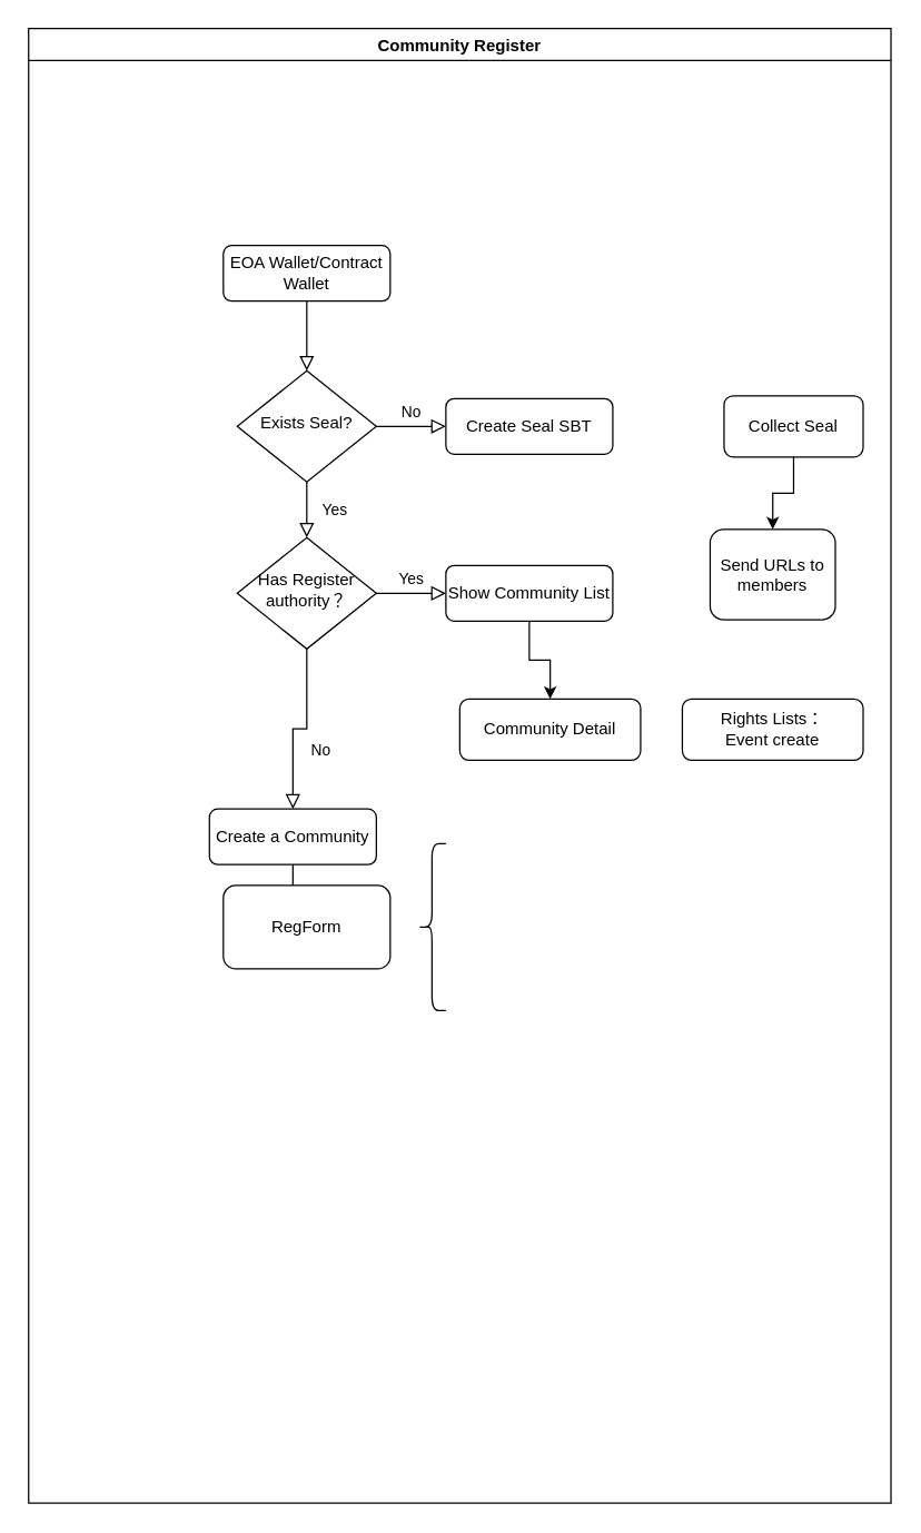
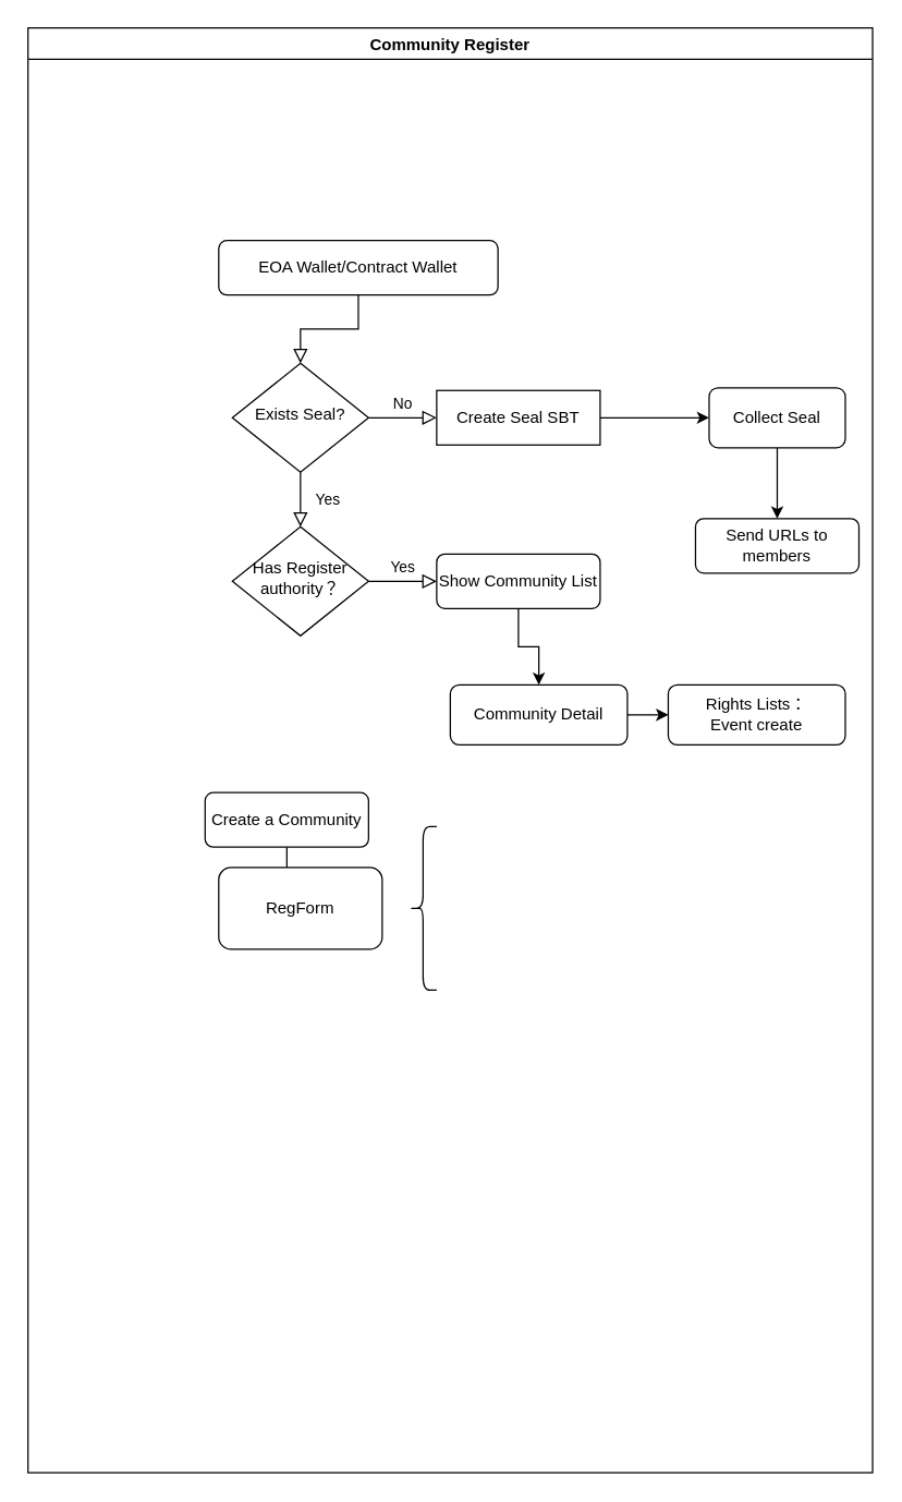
  <mxCell id="0" />
  <mxCell id="1" parent="0" />
  <mxCell id="2" value="Community Register" style="swimlane;" vertex="1" parent="1"><mxGeometry x="20" y="20" width="620" height="1060" as="geometry" /></mxCell>
- <mxCell id="3" value="EOA Wallet/Contract Wallet" style="rounded=1;whiteSpace=wrap;html=1;fontSize=12;glass=0;strokeWidth=1;shadow=0;" parent="2" vertex="1"><mxGeometry x="140" y="156" width="120" height="40" as="geometry" /></mxCell>
+ <mxCell id="3" value="EOA Wallet/Contract Wallet" style="rounded=1;whiteSpace=wrap;html=1;fontSize=12;glass=0;strokeWidth=1;shadow=0;" parent="2" vertex="1"><mxGeometry x="140" y="156" width="205" height="40" as="geometry" /></mxCell>
  <mxCell id="4" value="Exists Seal?" style="rhombus;whiteSpace=wrap;html=1;shadow=0;fontFamily=Helvetica;fontSize=12;align=center;strokeWidth=1;spacing=6;spacingTop=-4;" parent="2" vertex="1"><mxGeometry x="150" y="246" width="100" height="80" as="geometry" /></mxCell>
  <mxCell id="5" value="" style="rounded=0;html=1;jettySize=auto;orthogonalLoop=1;fontSize=11;endArrow=block;endFill=0;endSize=8;strokeWidth=1;shadow=0;labelBackgroundColor=none;edgeStyle=orthogonalEdgeStyle;" parent="2" source="3" target="4" edge="1"><mxGeometry relative="1" as="geometry" /></mxCell>
- <mxCell id="7" value="Create Seal SBT" style="rounded=1;whiteSpace=wrap;html=1;fontSize=12;glass=0;strokeWidth=1;shadow=0;" parent="2" vertex="1"><mxGeometry x="300" y="266" width="120" height="40" as="geometry" /></mxCell>
+ <mxCell id="6" value="" style="edgeStyle=orthogonalEdgeStyle;rounded=0;orthogonalLoop=1;jettySize=auto;html=1;" edge="1" parent="2" source="7" target="18"><mxGeometry relative="1" as="geometry" /></mxCell>
+ <mxCell id="7" value="Create Seal SBT" style="whiteSpace=wrap;html=1;fontSize=12;glass=0;strokeWidth=1;shadow=0;rounded=0;" parent="2" vertex="1"><mxGeometry x="300" y="266" width="120" height="40" as="geometry" /></mxCell>
  <mxCell id="8" value="No" style="edgeStyle=orthogonalEdgeStyle;rounded=0;html=1;jettySize=auto;orthogonalLoop=1;fontSize=11;endArrow=block;endFill=0;endSize=8;strokeWidth=1;shadow=0;labelBackgroundColor=none;" parent="2" source="4" target="7" edge="1"><mxGeometry y="10" relative="1" as="geometry"><mxPoint as="offset" /></mxGeometry></mxCell>
  <mxCell id="9" value="Has Register authority？" style="rhombus;whiteSpace=wrap;html=1;shadow=0;fontFamily=Helvetica;fontSize=12;align=center;strokeWidth=1;spacing=6;spacingTop=-4;" parent="2" vertex="1"><mxGeometry x="150" y="366" width="100" height="80" as="geometry" /></mxCell>
  <mxCell id="10" value="Yes" style="rounded=0;html=1;jettySize=auto;orthogonalLoop=1;fontSize=11;endArrow=block;endFill=0;endSize=8;strokeWidth=1;shadow=0;labelBackgroundColor=none;edgeStyle=orthogonalEdgeStyle;" parent="2" source="4" target="9" edge="1"><mxGeometry y="20" relative="1" as="geometry"><mxPoint as="offset" /></mxGeometry></mxCell>
  <mxCell id="11" value="" style="edgeStyle=orthogonalEdgeStyle;rounded=0;orthogonalLoop=1;jettySize=auto;html=1;" edge="1" parent="2" source="12" target="23"><mxGeometry relative="1" as="geometry" /></mxCell>
  <mxCell id="12" value="Create a Community" style="rounded=1;whiteSpace=wrap;html=1;fontSize=12;glass=0;strokeWidth=1;shadow=0;" parent="2" vertex="1"><mxGeometry x="130" y="561" width="120" height="40" as="geometry" /></mxCell>
- <mxCell id="13" value="No" style="rounded=0;html=1;jettySize=auto;orthogonalLoop=1;fontSize=11;endArrow=block;endFill=0;endSize=8;strokeWidth=1;shadow=0;labelBackgroundColor=none;edgeStyle=orthogonalEdgeStyle;" parent="2" source="9" target="12" edge="1"><mxGeometry x="0.333" y="20" relative="1" as="geometry"><mxPoint as="offset" /></mxGeometry></mxCell>
  <mxCell id="14" value="" style="edgeStyle=orthogonalEdgeStyle;rounded=0;orthogonalLoop=1;jettySize=auto;html=1;" edge="1" parent="2" source="15" target="21"><mxGeometry relative="1" as="geometry" /></mxCell>
  <mxCell id="15" value="Show Community List" style="rounded=1;whiteSpace=wrap;html=1;fontSize=12;glass=0;strokeWidth=1;shadow=0;" parent="2" vertex="1"><mxGeometry x="300" y="386" width="120" height="40" as="geometry" /></mxCell>
  <mxCell id="16" value="Yes" style="edgeStyle=orthogonalEdgeStyle;rounded=0;html=1;jettySize=auto;orthogonalLoop=1;fontSize=11;endArrow=block;endFill=0;endSize=8;strokeWidth=1;shadow=0;labelBackgroundColor=none;" parent="2" source="9" target="15" edge="1"><mxGeometry y="10" relative="1" as="geometry"><mxPoint as="offset" /></mxGeometry></mxCell>
  <mxCell id="17" value="" style="edgeStyle=orthogonalEdgeStyle;rounded=0;orthogonalLoop=1;jettySize=auto;html=1;" edge="1" parent="2" source="18" target="19"><mxGeometry relative="1" as="geometry" /></mxCell>
  <mxCell id="18" value="Collect Seal" style="whiteSpace=wrap;html=1;rounded=1;glass=0;strokeWidth=1;shadow=0;" vertex="1" parent="2"><mxGeometry x="500" y="264" width="100" height="44" as="geometry" /></mxCell>
- <mxCell id="19" value="Send URLs to members" style="rounded=1;whiteSpace=wrap;html=1;fontSize=12;glass=0;strokeWidth=1;shadow=0;" vertex="1" parent="2"><mxGeometry x="490" y="360" width="90" height="65" as="geometry" /></mxCell>
+ <mxCell id="19" value="Send URLs to members" style="rounded=1;whiteSpace=wrap;html=1;fontSize=12;glass=0;strokeWidth=1;shadow=0;" vertex="1" parent="2"><mxGeometry x="490" y="360" width="120" height="40" as="geometry" /></mxCell>
+ <mxCell id="20" value="" style="edgeStyle=orthogonalEdgeStyle;rounded=0;orthogonalLoop=1;jettySize=auto;html=1;" edge="1" parent="2" source="21" target="22"><mxGeometry relative="1" as="geometry" /></mxCell>
  <mxCell id="21" value="Community Detail" style="whiteSpace=wrap;html=1;rounded=1;glass=0;strokeWidth=1;shadow=0;" vertex="1" parent="2"><mxGeometry x="310" y="482" width="130" height="44" as="geometry" /></mxCell>
  <mxCell id="22" value="Rights Lists：&lt;br&gt;Event create" style="whiteSpace=wrap;html=1;rounded=1;glass=0;strokeWidth=1;shadow=0;" vertex="1" parent="2"><mxGeometry x="470" y="482" width="130" height="44" as="geometry" /></mxCell>
  <mxCell id="23" value="RegForm" style="whiteSpace=wrap;html=1;rounded=1;glass=0;strokeWidth=1;shadow=0;" vertex="1" parent="2"><mxGeometry x="140" y="616" width="120" height="60" as="geometry" /></mxCell>
  <mxCell id="24" value="" style="shape=curlyBracket;whiteSpace=wrap;html=1;rounded=1;" vertex="1" parent="2"><mxGeometry x="280" y="586" width="20" height="120" as="geometry" /></mxCell>
